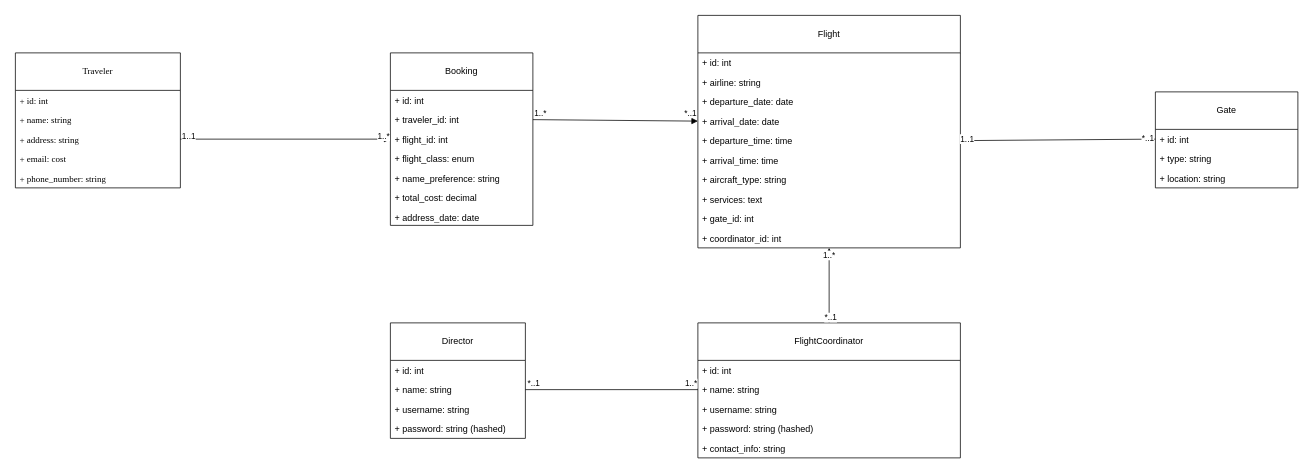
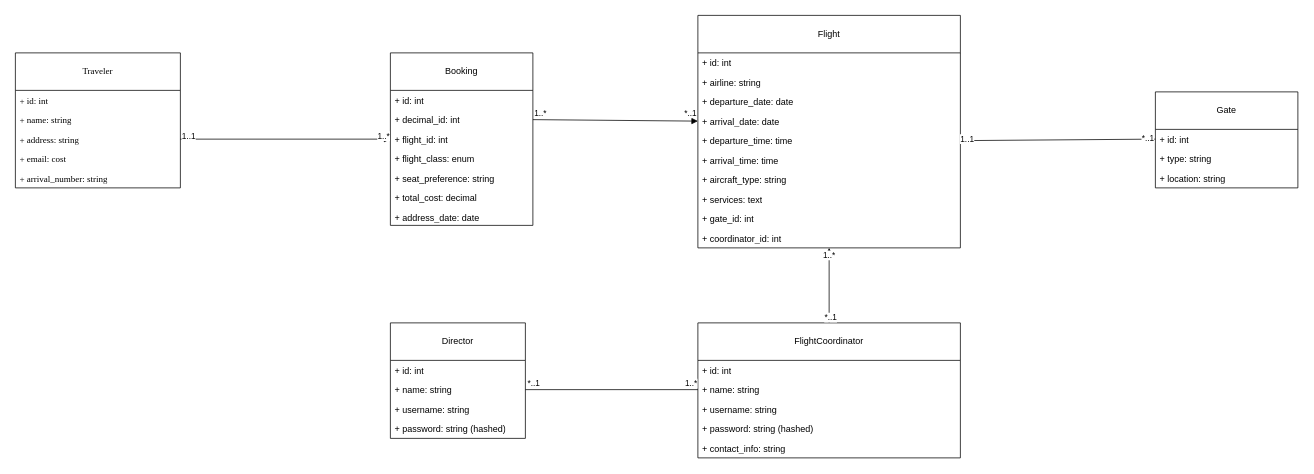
  <mxCell id="0" />
  <mxCell id="1" parent="0" />
  <mxCell id="2" value="Traveler" style="swimlane;fontStyle=0;childLayout=stackLayout;horizontal=1;startSize=50;horizontalStack=0;resizeParent=1;resizeParentMax=0;resizeLast=0;collapsible=1;marginBottom=0;hachureGap=4;fontFamily=Verdana;rounded=0;gradientDirection=west;whiteSpace=wrap;html=1;labelBackgroundColor=none;" parent="1" vertex="1"><mxGeometry x="20" y="70" width="220" height="180" as="geometry" /></mxCell>
  <mxCell id="3" value="+ id: int&amp;nbsp;" style="text;strokeColor=none;fillColor=none;align=left;verticalAlign=top;spacingLeft=4;spacingRight=4;overflow=hidden;rotatable=0;points=[[0,0.5],[1,0.5]];portConstraint=eastwest;whiteSpace=wrap;html=1;fontFamily=Verdana;labelBackgroundColor=none;" parent="2" vertex="1"><mxGeometry y="50" width="220" height="26" as="geometry" /></mxCell>
  <mxCell id="4" value="+ name: string" style="text;strokeColor=none;fillColor=none;align=left;verticalAlign=top;spacingLeft=4;spacingRight=4;overflow=hidden;rotatable=0;points=[[0,0.5],[1,0.5]];portConstraint=eastwest;whiteSpace=wrap;html=1;fontFamily=Verdana;labelBackgroundColor=none;" vertex="1" parent="2"><mxGeometry y="76" width="220" height="26" as="geometry" /></mxCell>
  <mxCell id="5" value="+ address: string" style="text;strokeColor=none;fillColor=none;align=left;verticalAlign=top;spacingLeft=4;spacingRight=4;overflow=hidden;rotatable=0;points=[[0,0.5],[1,0.5]];portConstraint=eastwest;whiteSpace=wrap;html=1;fontFamily=Verdana;labelBackgroundColor=none;" vertex="1" parent="2"><mxGeometry y="102" width="220" height="26" as="geometry" /></mxCell>
  <mxCell id="6" value="+ email: cost" style="text;strokeColor=none;fillColor=none;align=left;verticalAlign=top;spacingLeft=4;spacingRight=4;overflow=hidden;rotatable=0;points=[[0,0.5],[1,0.5]];portConstraint=eastwest;whiteSpace=wrap;html=1;fontFamily=Verdana;labelBackgroundColor=none;" vertex="1" parent="2"><mxGeometry y="128" width="220" height="26" as="geometry" /></mxCell>
- <mxCell id="7" value="+ phone_number: string" style="text;strokeColor=none;fillColor=none;align=left;verticalAlign=top;spacingLeft=4;spacingRight=4;overflow=hidden;rotatable=0;points=[[0,0.5],[1,0.5]];portConstraint=eastwest;whiteSpace=wrap;html=1;fontFamily=Verdana;labelBackgroundColor=none;" vertex="1" parent="2"><mxGeometry y="154" width="220" height="26" as="geometry" /></mxCell>
+ <mxCell id="7" value="+ arrival_number: string" style="text;strokeColor=none;fillColor=none;align=left;verticalAlign=top;spacingLeft=4;spacingRight=4;overflow=hidden;rotatable=0;points=[[0,0.5],[1,0.5]];portConstraint=eastwest;whiteSpace=wrap;html=1;fontFamily=Verdana;labelBackgroundColor=none;" vertex="1" parent="2"><mxGeometry y="154" width="220" height="26" as="geometry" /></mxCell>
  <mxCell id="8" value="Booking" style="swimlane;fontStyle=0;childLayout=stackLayout;horizontal=1;startSize=50;fillColor=none;horizontalStack=0;resizeParent=1;resizeParentMax=0;resizeLast=0;collapsible=1;marginBottom=0;whiteSpace=wrap;html=1;" vertex="1" parent="1"><mxGeometry x="520" y="70" width="190" height="230" as="geometry" /></mxCell>
  <mxCell id="9" value="+ id: int" style="text;strokeColor=none;fillColor=none;align=left;verticalAlign=top;spacingLeft=4;spacingRight=4;overflow=hidden;rotatable=0;points=[[0,0.5],[1,0.5]];portConstraint=eastwest;whiteSpace=wrap;html=1;" vertex="1" parent="8"><mxGeometry y="50" width="190" height="26" as="geometry" /></mxCell>
- <mxCell id="10" value="+ traveler_id: int" style="text;strokeColor=none;fillColor=none;align=left;verticalAlign=top;spacingLeft=4;spacingRight=4;overflow=hidden;rotatable=0;points=[[0,0.5],[1,0.5]];portConstraint=eastwest;whiteSpace=wrap;html=1;" vertex="1" parent="8"><mxGeometry y="76" width="190" height="26" as="geometry" /></mxCell>
+ <mxCell id="10" value="+ decimal_id: int" style="text;strokeColor=none;fillColor=none;align=left;verticalAlign=top;spacingLeft=4;spacingRight=4;overflow=hidden;rotatable=0;points=[[0,0.5],[1,0.5]];portConstraint=eastwest;whiteSpace=wrap;html=1;" vertex="1" parent="8"><mxGeometry y="76" width="190" height="26" as="geometry" /></mxCell>
  <mxCell id="11" value="+ flight_id: int" style="text;strokeColor=none;fillColor=none;align=left;verticalAlign=top;spacingLeft=4;spacingRight=4;overflow=hidden;rotatable=0;points=[[0,0.5],[1,0.5]];portConstraint=eastwest;whiteSpace=wrap;html=1;" vertex="1" parent="8"><mxGeometry y="102" width="190" height="26" as="geometry" /></mxCell>
  <mxCell id="12" value="+ flight_class: enum" style="text;strokeColor=none;fillColor=none;align=left;verticalAlign=top;spacingLeft=4;spacingRight=4;overflow=hidden;rotatable=0;points=[[0,0.5],[1,0.5]];portConstraint=eastwest;whiteSpace=wrap;html=1;" vertex="1" parent="8"><mxGeometry y="128" width="190" height="26" as="geometry" /></mxCell>
- <mxCell id="13" value="+ name_preference: string&lt;div&gt;&lt;br&gt;&lt;/div&gt;" style="text;strokeColor=none;fillColor=none;align=left;verticalAlign=top;spacingLeft=4;spacingRight=4;overflow=hidden;rotatable=0;points=[[0,0.5],[1,0.5]];portConstraint=eastwest;whiteSpace=wrap;html=1;" vertex="1" parent="8"><mxGeometry y="154" width="190" height="26" as="geometry" /></mxCell>
+ <mxCell id="13" value="+ seat_preference: string&lt;div&gt;&lt;br&gt;&lt;/div&gt;" style="text;strokeColor=none;fillColor=none;align=left;verticalAlign=top;spacingLeft=4;spacingRight=4;overflow=hidden;rotatable=0;points=[[0,0.5],[1,0.5]];portConstraint=eastwest;whiteSpace=wrap;html=1;" vertex="1" parent="8"><mxGeometry y="154" width="190" height="26" as="geometry" /></mxCell>
  <mxCell id="14" value="+ total_cost: decimal&lt;div&gt;&lt;br&gt;&lt;/div&gt;" style="text;strokeColor=none;fillColor=none;align=left;verticalAlign=top;spacingLeft=4;spacingRight=4;overflow=hidden;rotatable=0;points=[[0,0.5],[1,0.5]];portConstraint=eastwest;whiteSpace=wrap;html=1;" vertex="1" parent="8"><mxGeometry y="180" width="190" height="26" as="geometry" /></mxCell>
  <mxCell id="15" value="+ address_date: date" style="text;strokeColor=none;fillColor=none;align=left;verticalAlign=top;spacingLeft=4;spacingRight=4;overflow=hidden;rotatable=0;points=[[0,0.5],[1,0.5]];portConstraint=eastwest;whiteSpace=wrap;html=1;" vertex="1" parent="8"><mxGeometry y="206" width="190" height="24" as="geometry" /></mxCell>
  <mxCell id="16" value="" style="endArrow=block;html=1;rounded=0;exitX=1;exitY=0.5;exitDx=0;exitDy=0;entryX=0;entryY=0.5;entryDx=0;entryDy=0;" edge="1" parent="1" source="5" target="11"><mxGeometry width="50" height="50" relative="1" as="geometry"><mxPoint x="340" y="260" as="sourcePoint" /><mxPoint x="390" y="210" as="targetPoint" /></mxGeometry></mxCell>
  <mxCell id="17" value="1..1" style="edgeLabel;html=1;align=center;verticalAlign=middle;resizable=0;points=[];" vertex="1" connectable="0" parent="16"><mxGeometry x="-0.693" y="3" relative="1" as="geometry"><mxPoint x="-33" y="-2" as="offset" /></mxGeometry></mxCell>
  <mxCell id="18" value="1..*" style="edgeLabel;html=1;align=center;verticalAlign=middle;resizable=0;points=[];" vertex="1" connectable="0" parent="16"><mxGeometry x="0.514" y="1" relative="1" as="geometry"><mxPoint x="58" y="-4" as="offset" /></mxGeometry></mxCell>
  <mxCell id="19" value="Flight" style="swimlane;fontStyle=0;childLayout=stackLayout;horizontal=1;startSize=50;fillColor=none;horizontalStack=0;resizeParent=1;resizeParentMax=0;resizeLast=0;collapsible=1;marginBottom=0;whiteSpace=wrap;html=1;" vertex="1" parent="1"><mxGeometry x="930" y="20" width="350" height="310" as="geometry" /></mxCell>
  <mxCell id="20" value="+ id: int" style="text;strokeColor=none;fillColor=none;align=left;verticalAlign=top;spacingLeft=4;spacingRight=4;overflow=hidden;rotatable=0;points=[[0,0.5],[1,0.5]];portConstraint=eastwest;whiteSpace=wrap;html=1;" vertex="1" parent="19"><mxGeometry y="50" width="350" height="26" as="geometry" /></mxCell>
  <mxCell id="21" value="+ airline: string" style="text;strokeColor=none;fillColor=none;align=left;verticalAlign=top;spacingLeft=4;spacingRight=4;overflow=hidden;rotatable=0;points=[[0,0.5],[1,0.5]];portConstraint=eastwest;whiteSpace=wrap;html=1;" vertex="1" parent="19"><mxGeometry y="76" width="350" height="26" as="geometry" /></mxCell>
  <mxCell id="22" value="+ departure_date: date" style="text;strokeColor=none;fillColor=none;align=left;verticalAlign=top;spacingLeft=4;spacingRight=4;overflow=hidden;rotatable=0;points=[[0,0.5],[1,0.5]];portConstraint=eastwest;whiteSpace=wrap;html=1;" vertex="1" parent="19"><mxGeometry y="102" width="350" height="26" as="geometry" /></mxCell>
  <mxCell id="23" value="+ arrival_date: date" style="text;strokeColor=none;fillColor=none;align=left;verticalAlign=top;spacingLeft=4;spacingRight=4;overflow=hidden;rotatable=0;points=[[0,0.5],[1,0.5]];portConstraint=eastwest;whiteSpace=wrap;html=1;" vertex="1" parent="19"><mxGeometry y="128" width="350" height="26" as="geometry" /></mxCell>
  <mxCell id="24" value="+ departure_time: time" style="text;strokeColor=none;fillColor=none;align=left;verticalAlign=top;spacingLeft=4;spacingRight=4;overflow=hidden;rotatable=0;points=[[0,0.5],[1,0.5]];portConstraint=eastwest;whiteSpace=wrap;html=1;" vertex="1" parent="19"><mxGeometry y="154" width="350" height="26" as="geometry" /></mxCell>
  <mxCell id="25" value="+ arrival_time: time" style="text;strokeColor=none;fillColor=none;align=left;verticalAlign=top;spacingLeft=4;spacingRight=4;overflow=hidden;rotatable=0;points=[[0,0.5],[1,0.5]];portConstraint=eastwest;whiteSpace=wrap;html=1;" vertex="1" parent="19"><mxGeometry y="180" width="350" height="26" as="geometry" /></mxCell>
  <mxCell id="26" value="+ aircraft_type: string" style="text;strokeColor=none;fillColor=none;align=left;verticalAlign=top;spacingLeft=4;spacingRight=4;overflow=hidden;rotatable=0;points=[[0,0.5],[1,0.5]];portConstraint=eastwest;whiteSpace=wrap;html=1;" vertex="1" parent="19"><mxGeometry y="206" width="350" height="26" as="geometry" /></mxCell>
  <mxCell id="27" value="+ services: text" style="text;strokeColor=none;fillColor=none;align=left;verticalAlign=top;spacingLeft=4;spacingRight=4;overflow=hidden;rotatable=0;points=[[0,0.5],[1,0.5]];portConstraint=eastwest;whiteSpace=wrap;html=1;" vertex="1" parent="19"><mxGeometry y="232" width="350" height="26" as="geometry" /></mxCell>
  <mxCell id="28" value="+ gate_id: int" style="text;strokeColor=none;fillColor=none;align=left;verticalAlign=top;spacingLeft=4;spacingRight=4;overflow=hidden;rotatable=0;points=[[0,0.5],[1,0.5]];portConstraint=eastwest;whiteSpace=wrap;html=1;" vertex="1" parent="19"><mxGeometry y="258" width="350" height="26" as="geometry" /></mxCell>
  <mxCell id="29" value="+ coordinator_id: int" style="text;strokeColor=none;fillColor=none;align=left;verticalAlign=top;spacingLeft=4;spacingRight=4;overflow=hidden;rotatable=0;points=[[0,0.5],[1,0.5]];portConstraint=eastwest;whiteSpace=wrap;html=1;" vertex="1" parent="19"><mxGeometry y="284" width="350" height="26" as="geometry" /></mxCell>
  <mxCell id="30" value="" style="endArrow=block;html=1;rounded=0;exitX=1;exitY=0.5;exitDx=0;exitDy=0;entryX=0;entryY=0.5;entryDx=0;entryDy=0;" edge="1" parent="1" source="10" target="23"><mxGeometry width="50" height="50" relative="1" as="geometry"><mxPoint x="810" y="170" as="sourcePoint" /><mxPoint x="860" y="120" as="targetPoint" /></mxGeometry></mxCell>
  <mxCell id="31" value="1..*" style="edgeLabel;html=1;align=center;verticalAlign=middle;resizable=0;points=[];" vertex="1" connectable="0" parent="30"><mxGeometry x="-0.838" relative="1" as="geometry"><mxPoint x="-8" y="-9" as="offset" /></mxGeometry></mxCell>
  <mxCell id="32" value="*..1" style="edgeLabel;html=1;align=center;verticalAlign=middle;resizable=0;points=[];" vertex="1" connectable="0" parent="30"><mxGeometry x="0.81" relative="1" as="geometry"><mxPoint x="11" y="-11" as="offset" /></mxGeometry></mxCell>
  <mxCell id="33" value="&lt;div&gt;Gate&lt;/div&gt;" style="swimlane;fontStyle=0;childLayout=stackLayout;horizontal=1;startSize=50;fillColor=none;horizontalStack=0;resizeParent=1;resizeParentMax=0;resizeLast=0;collapsible=1;marginBottom=0;whiteSpace=wrap;html=1;" vertex="1" parent="1"><mxGeometry x="1540" y="122" width="190" height="128" as="geometry" /></mxCell>
  <mxCell id="34" value="+ id: int" style="text;strokeColor=none;fillColor=none;align=left;verticalAlign=top;spacingLeft=4;spacingRight=4;overflow=hidden;rotatable=0;points=[[0,0.5],[1,0.5]];portConstraint=eastwest;whiteSpace=wrap;html=1;" vertex="1" parent="33"><mxGeometry y="50" width="190" height="26" as="geometry" /></mxCell>
  <mxCell id="35" value="+ type: string" style="text;strokeColor=none;fillColor=none;align=left;verticalAlign=top;spacingLeft=4;spacingRight=4;overflow=hidden;rotatable=0;points=[[0,0.5],[1,0.5]];portConstraint=eastwest;whiteSpace=wrap;html=1;" vertex="1" parent="33"><mxGeometry y="76" width="190" height="26" as="geometry" /></mxCell>
  <mxCell id="36" value="+ location: string" style="text;strokeColor=none;fillColor=none;align=left;verticalAlign=top;spacingLeft=4;spacingRight=4;overflow=hidden;rotatable=0;points=[[0,0.5],[1,0.5]];portConstraint=eastwest;whiteSpace=wrap;html=1;" vertex="1" parent="33"><mxGeometry y="102" width="190" height="26" as="geometry" /></mxCell>
  <mxCell id="37" value="" style="endArrow=none;html=1;rounded=0;exitX=1;exitY=0.5;exitDx=0;exitDy=0;entryX=0;entryY=0.5;entryDx=0;entryDy=0;" edge="1" parent="1" source="24" target="34"><mxGeometry width="50" height="50" relative="1" as="geometry"><mxPoint x="1370" y="250" as="sourcePoint" /><mxPoint x="1420" y="200" as="targetPoint" /></mxGeometry></mxCell>
  <mxCell id="38" value="1..1" style="edgeLabel;html=1;align=center;verticalAlign=middle;resizable=0;points=[];" vertex="1" connectable="0" parent="37"><mxGeometry x="-0.911" y="-1" relative="1" as="geometry"><mxPoint x="-4" y="-3" as="offset" /></mxGeometry></mxCell>
  <mxCell id="39" value="*..1" style="edgeLabel;html=1;align=center;verticalAlign=middle;resizable=0;points=[];" vertex="1" connectable="0" parent="37"><mxGeometry x="0.921" y="2" relative="1" as="geometry"><mxPoint as="offset" /></mxGeometry></mxCell>
  <mxCell id="40" value="FlightCoordinator" style="swimlane;fontStyle=0;childLayout=stackLayout;horizontal=1;startSize=50;fillColor=none;horizontalStack=0;resizeParent=1;resizeParentMax=0;resizeLast=0;collapsible=1;marginBottom=0;whiteSpace=wrap;html=1;" vertex="1" parent="1"><mxGeometry x="930" y="430" width="350" height="180" as="geometry" /></mxCell>
  <mxCell id="41" value="+ id: int" style="text;strokeColor=none;fillColor=none;align=left;verticalAlign=top;spacingLeft=4;spacingRight=4;overflow=hidden;rotatable=0;points=[[0,0.5],[1,0.5]];portConstraint=eastwest;whiteSpace=wrap;html=1;" vertex="1" parent="40"><mxGeometry y="50" width="350" height="26" as="geometry" /></mxCell>
  <mxCell id="42" value="+ name: string" style="text;strokeColor=none;fillColor=none;align=left;verticalAlign=top;spacingLeft=4;spacingRight=4;overflow=hidden;rotatable=0;points=[[0,0.5],[1,0.5]];portConstraint=eastwest;whiteSpace=wrap;html=1;" vertex="1" parent="40"><mxGeometry y="76" width="350" height="26" as="geometry" /></mxCell>
  <mxCell id="43" value="+ username: string" style="text;strokeColor=none;fillColor=none;align=left;verticalAlign=top;spacingLeft=4;spacingRight=4;overflow=hidden;rotatable=0;points=[[0,0.5],[1,0.5]];portConstraint=eastwest;whiteSpace=wrap;html=1;" vertex="1" parent="40"><mxGeometry y="102" width="350" height="26" as="geometry" /></mxCell>
  <mxCell id="44" value="+ password: string (hashed)" style="text;strokeColor=none;fillColor=none;align=left;verticalAlign=top;spacingLeft=4;spacingRight=4;overflow=hidden;rotatable=0;points=[[0,0.5],[1,0.5]];portConstraint=eastwest;whiteSpace=wrap;html=1;" vertex="1" parent="40"><mxGeometry y="128" width="350" height="26" as="geometry" /></mxCell>
  <mxCell id="45" value="+ contact_info: string" style="text;strokeColor=none;fillColor=none;align=left;verticalAlign=top;spacingLeft=4;spacingRight=4;overflow=hidden;rotatable=0;points=[[0,0.5],[1,0.5]];portConstraint=eastwest;whiteSpace=wrap;html=1;" vertex="1" parent="40"><mxGeometry y="154" width="350" height="26" as="geometry" /></mxCell>
  <mxCell id="46" value="" style="endArrow=block;html=1;rounded=0;exitX=0.5;exitY=0;exitDx=0;exitDy=0;" edge="1" parent="1" source="40" target="29"><mxGeometry width="50" height="50" relative="1" as="geometry"><mxPoint x="1070" y="420" as="sourcePoint" /><mxPoint x="1120" y="370" as="targetPoint" /></mxGeometry></mxCell>
  <mxCell id="47" value="*..1" style="edgeLabel;html=1;align=center;verticalAlign=middle;resizable=0;points=[];" vertex="1" connectable="0" parent="46"><mxGeometry x="-0.846" y="-1" relative="1" as="geometry"><mxPoint as="offset" /></mxGeometry></mxCell>
  <mxCell id="48" value="1..*" style="edgeLabel;html=1;align=center;verticalAlign=middle;resizable=0;points=[];" vertex="1" connectable="0" parent="46"><mxGeometry x="0.823" y="1" relative="1" as="geometry"><mxPoint as="offset" /></mxGeometry></mxCell>
  <mxCell id="49" value="Director" style="swimlane;fontStyle=0;childLayout=stackLayout;horizontal=1;startSize=50;fillColor=none;horizontalStack=0;resizeParent=1;resizeParentMax=0;resizeLast=0;collapsible=1;marginBottom=0;whiteSpace=wrap;html=1;" vertex="1" parent="1"><mxGeometry x="520" y="430" width="180" height="154" as="geometry" /></mxCell>
  <mxCell id="50" value="+ id: int" style="text;strokeColor=none;fillColor=none;align=left;verticalAlign=top;spacingLeft=4;spacingRight=4;overflow=hidden;rotatable=0;points=[[0,0.5],[1,0.5]];portConstraint=eastwest;whiteSpace=wrap;html=1;" vertex="1" parent="49"><mxGeometry y="50" width="180" height="26" as="geometry" /></mxCell>
  <mxCell id="51" value="+ name: string" style="text;strokeColor=none;fillColor=none;align=left;verticalAlign=top;spacingLeft=4;spacingRight=4;overflow=hidden;rotatable=0;points=[[0,0.5],[1,0.5]];portConstraint=eastwest;whiteSpace=wrap;html=1;" vertex="1" parent="49"><mxGeometry y="76" width="180" height="26" as="geometry" /></mxCell>
  <mxCell id="52" value="+ username: string" style="text;strokeColor=none;fillColor=none;align=left;verticalAlign=top;spacingLeft=4;spacingRight=4;overflow=hidden;rotatable=0;points=[[0,0.5],[1,0.5]];portConstraint=eastwest;whiteSpace=wrap;html=1;" vertex="1" parent="49"><mxGeometry y="102" width="180" height="26" as="geometry" /></mxCell>
  <mxCell id="53" value="+ password: string (hashed)" style="text;strokeColor=none;fillColor=none;align=left;verticalAlign=top;spacingLeft=4;spacingRight=4;overflow=hidden;rotatable=0;points=[[0,0.5],[1,0.5]];portConstraint=eastwest;whiteSpace=wrap;html=1;" vertex="1" parent="49"><mxGeometry y="128" width="180" height="26" as="geometry" /></mxCell>
  <mxCell id="54" value="" style="endArrow=none;html=1;rounded=0;exitX=1;exitY=0.5;exitDx=0;exitDy=0;entryX=0;entryY=0.5;entryDx=0;entryDy=0;" edge="1" parent="1" source="51" target="42"><mxGeometry width="50" height="50" relative="1" as="geometry"><mxPoint x="800" y="540" as="sourcePoint" /><mxPoint x="850" y="490" as="targetPoint" /></mxGeometry></mxCell>
  <mxCell id="55" value="1..*" style="edgeLabel;html=1;align=center;verticalAlign=middle;resizable=0;points=[];" vertex="1" connectable="0" parent="54"><mxGeometry x="0.887" y="1" relative="1" as="geometry"><mxPoint x="3" y="-8" as="offset" /></mxGeometry></mxCell>
  <mxCell id="56" value="*..1" style="edgeLabel;html=1;align=center;verticalAlign=middle;resizable=0;points=[];" vertex="1" connectable="0" parent="54"><mxGeometry x="-0.882" y="-3" relative="1" as="geometry"><mxPoint x="-4" y="-12" as="offset" /></mxGeometry></mxCell>
